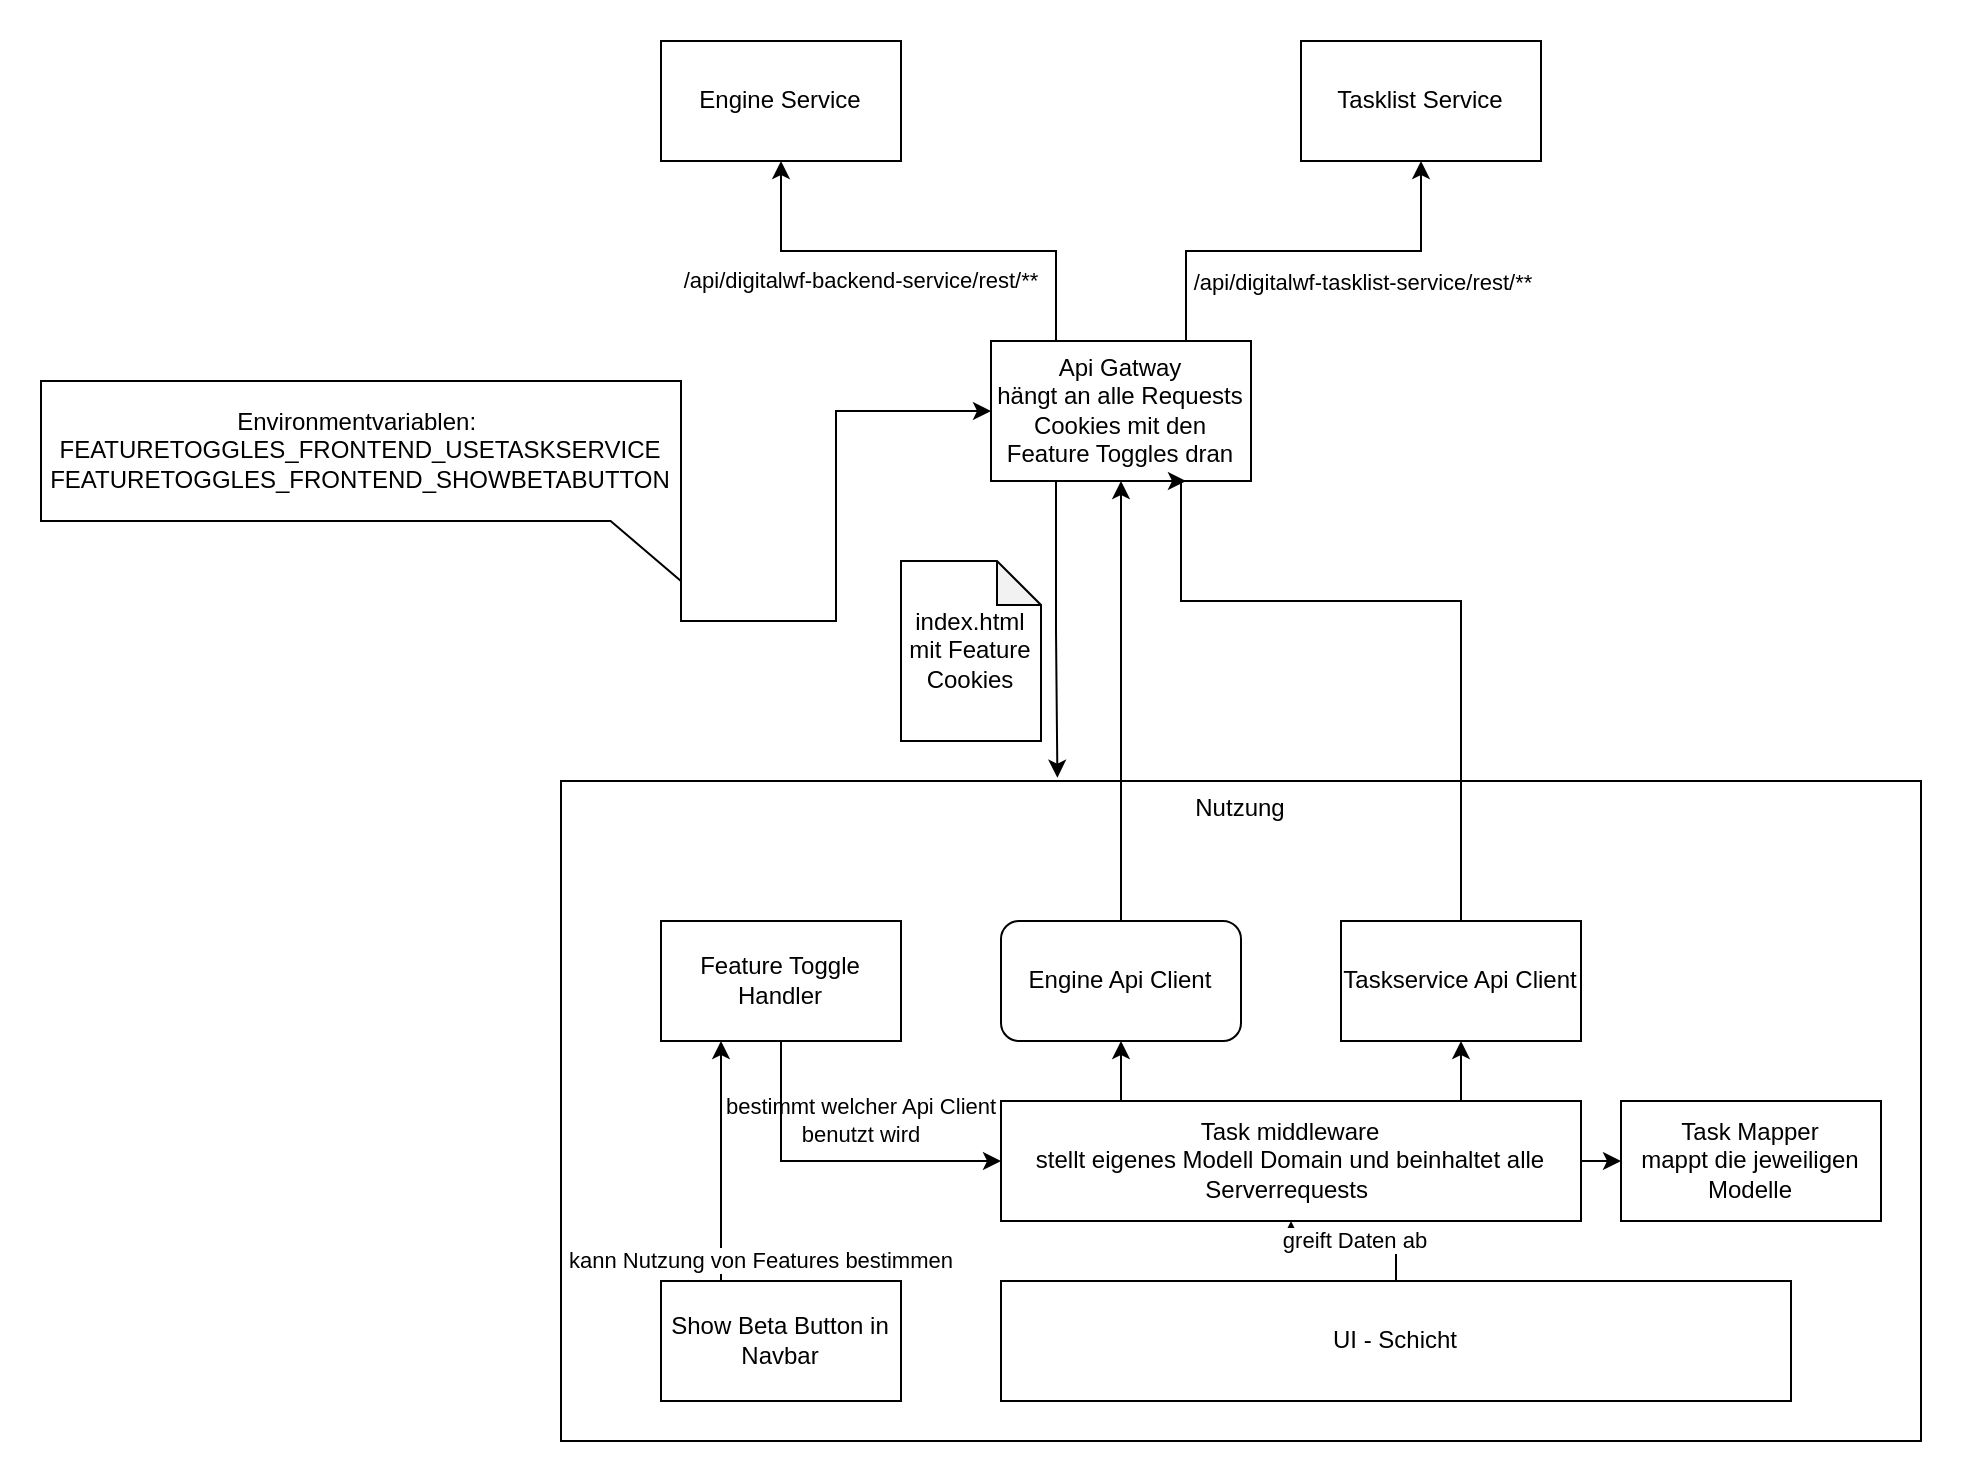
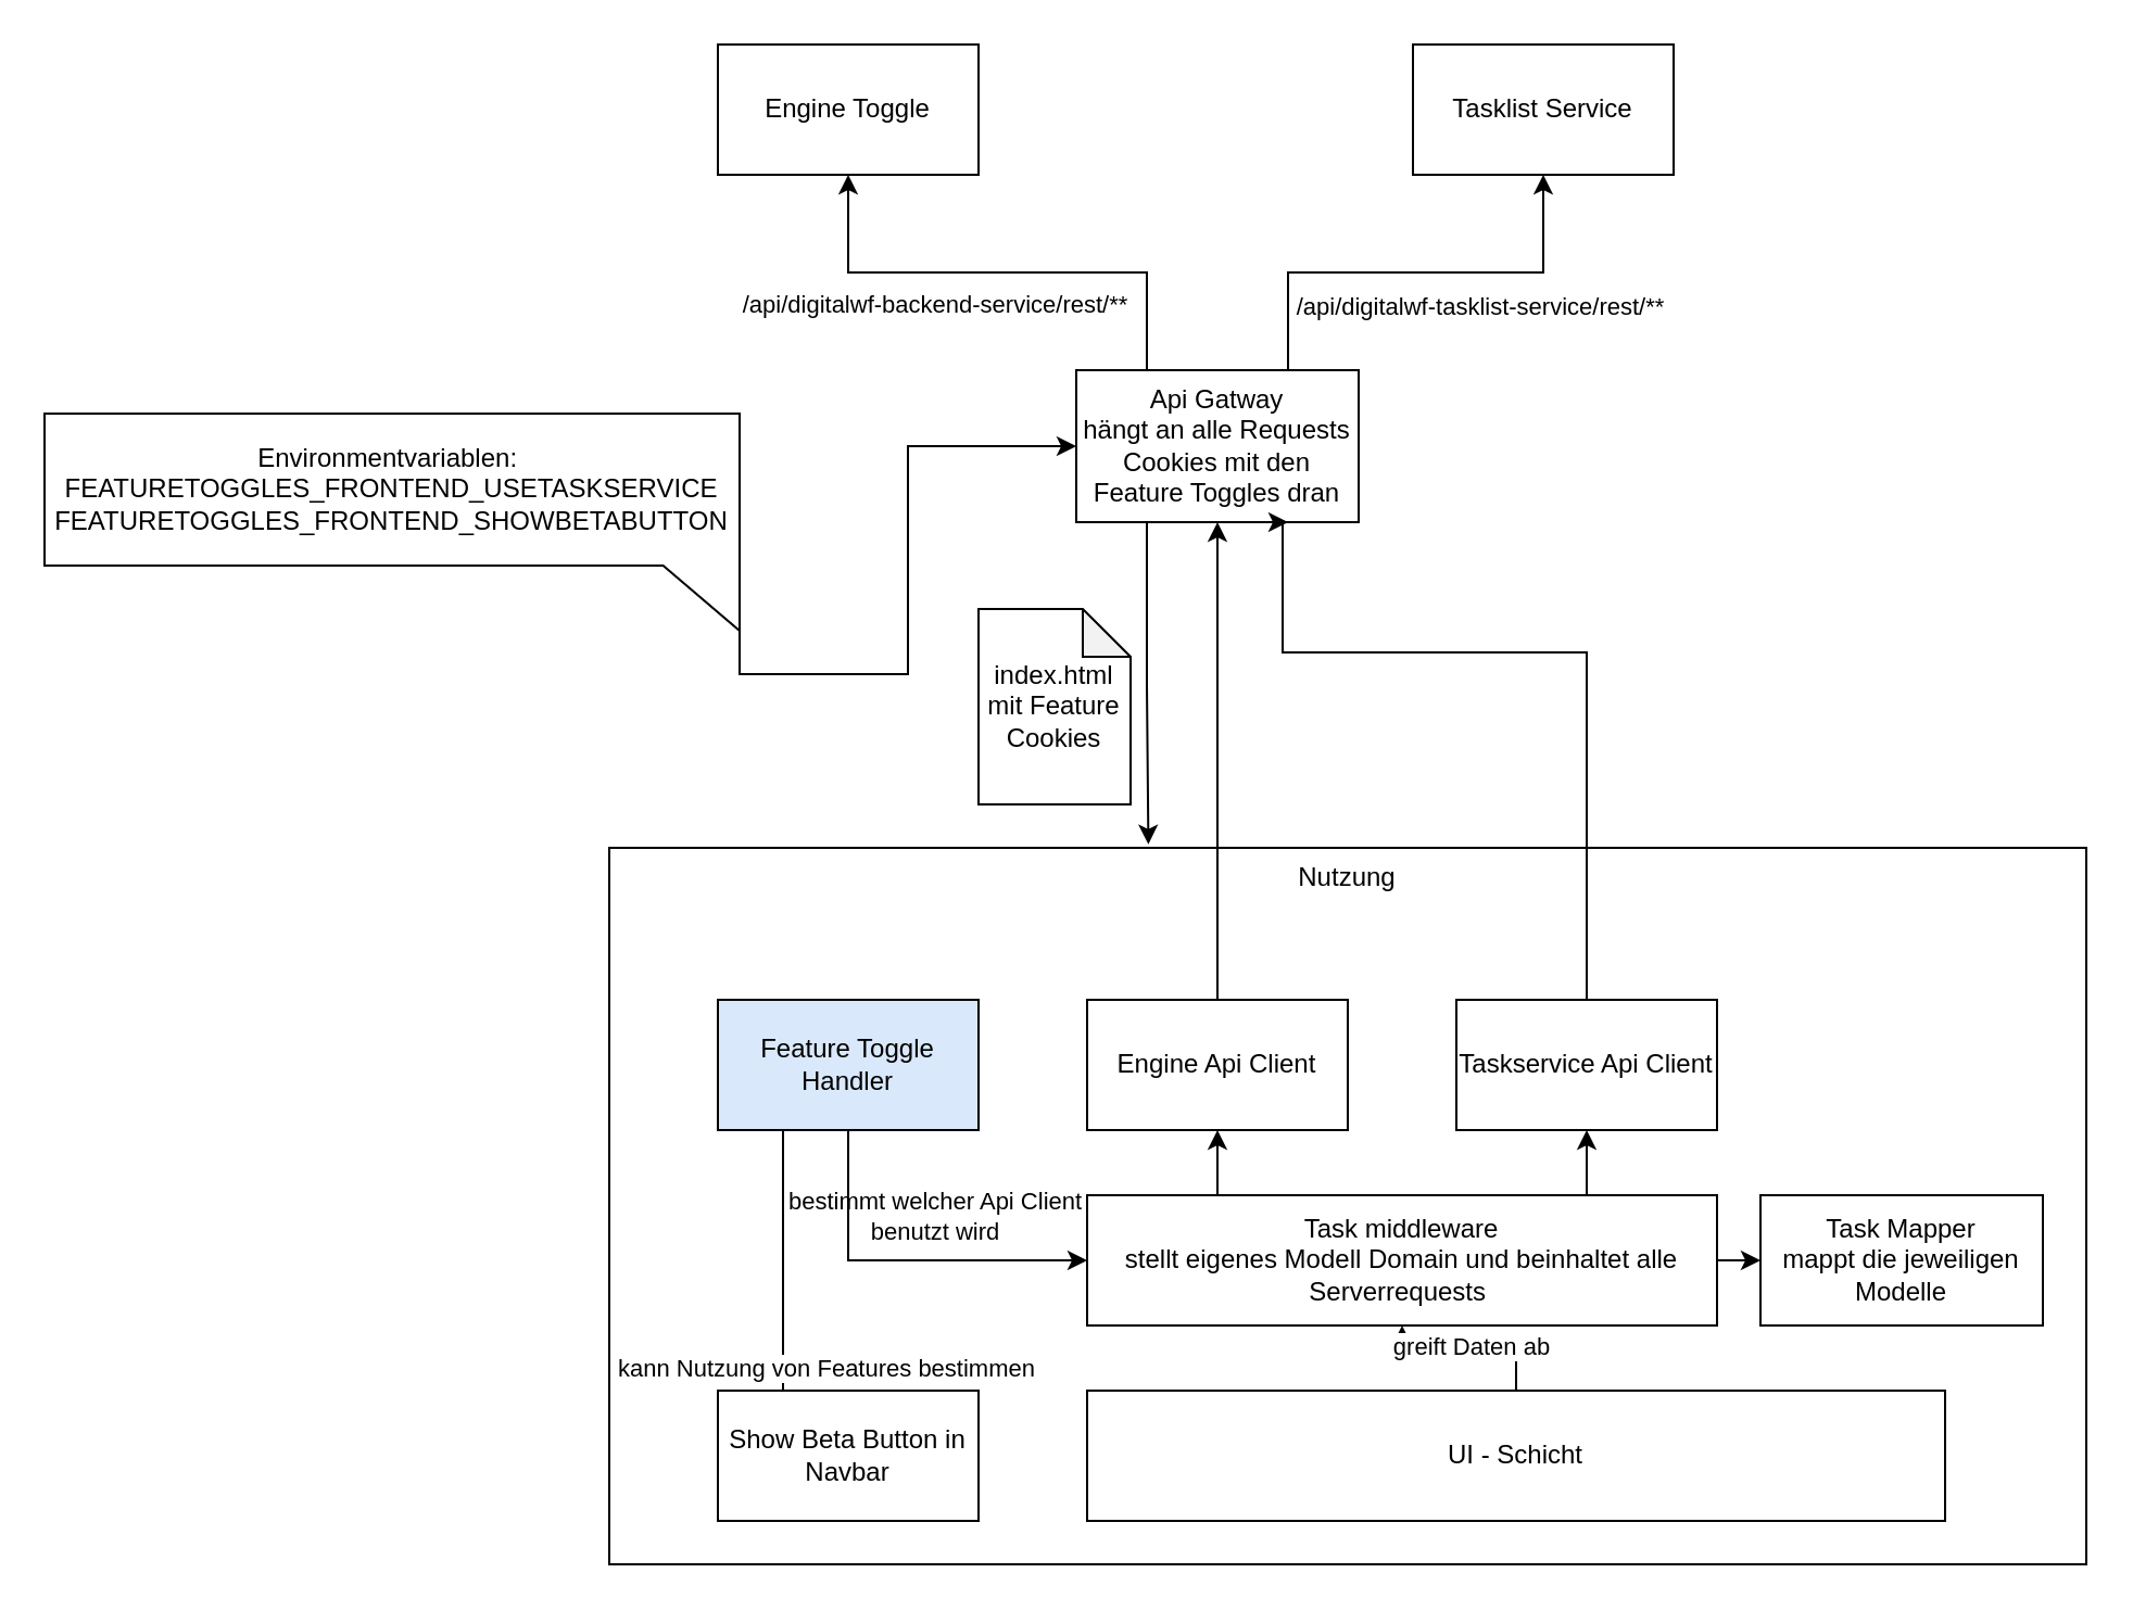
  <mxCell id="0" />
  <mxCell id="1" parent="0" />
  <mxCell id="2" value="/api/digitalwf-backend-service/rest/**" style="edgeStyle=orthogonalEdgeStyle;rounded=0;orthogonalLoop=1;jettySize=auto;html=1;exitX=0.25;exitY=0;exitDx=0;exitDy=0;entryX=0.5;entryY=1;entryDx=0;entryDy=0;" edge="1" parent="1" source="6" target="7"><mxGeometry x="0.253" y="15" relative="1" as="geometry"><mxPoint as="offset" /></mxGeometry></mxCell>
  <mxCell id="3" style="edgeStyle=orthogonalEdgeStyle;rounded=0;orthogonalLoop=1;jettySize=auto;html=1;exitX=0.75;exitY=0;exitDx=0;exitDy=0;entryX=0.5;entryY=1;entryDx=0;entryDy=0;" edge="1" parent="1" source="6" target="8"><mxGeometry relative="1" as="geometry" /></mxCell>
  <mxCell id="4" value="/api/digitalwf-tasklist-service/rest/**" style="edgeLabel;html=1;align=center;verticalAlign=middle;resizable=0;points=[];" vertex="1" connectable="0" parent="3"><mxGeometry x="-0.278" y="-2" relative="1" as="geometry"><mxPoint x="58" y="13" as="offset" /></mxGeometry></mxCell>
  <mxCell id="5" style="edgeStyle=orthogonalEdgeStyle;rounded=0;orthogonalLoop=1;jettySize=auto;html=1;exitX=0.25;exitY=1;exitDx=0;exitDy=0;entryX=0.365;entryY=-0.005;entryDx=0;entryDy=0;entryPerimeter=0;" edge="1" parent="1" source="6" target="9"><mxGeometry relative="1" as="geometry"><mxPoint x="530" y="389" as="targetPoint" /></mxGeometry></mxCell>
  <mxCell id="6" value="Api Gatway&lt;br&gt;hängt an alle Requests Cookies mit den Feature Toggles dran" style="rounded=0;whiteSpace=wrap;html=1;" vertex="1" parent="1"><mxGeometry x="495" y="170" width="130" height="70" as="geometry" /></mxCell>
- <mxCell id="7" value="Engine Service" style="rounded=0;whiteSpace=wrap;html=1;" vertex="1" parent="1"><mxGeometry x="330" y="20" width="120" height="60" as="geometry" /></mxCell>
+ <mxCell id="7" value="Engine Toggle" style="rounded=0;whiteSpace=wrap;html=1;" vertex="1" parent="1"><mxGeometry x="330" y="20" width="120" height="60" as="geometry" /></mxCell>
  <mxCell id="8" value="Tasklist Service" style="rounded=0;whiteSpace=wrap;html=1;" vertex="1" parent="1"><mxGeometry x="650" y="20" width="120" height="60" as="geometry" /></mxCell>
  <mxCell id="9" value="Nutzung" style="rounded=0;whiteSpace=wrap;html=1;verticalAlign=top;" vertex="1" parent="1"><mxGeometry x="280" y="390" width="680" height="330" as="geometry" /></mxCell>
  <mxCell id="10" style="edgeStyle=orthogonalEdgeStyle;rounded=0;orthogonalLoop=1;jettySize=auto;html=1;exitX=0;exitY=0;exitDx=320;exitDy=100;exitPerimeter=0;entryX=0;entryY=0.5;entryDx=0;entryDy=0;" edge="1" parent="1" source="11" target="6"><mxGeometry relative="1" as="geometry"><Array as="points" /></mxGeometry></mxCell>
  <mxCell id="11" value="Environmentvariablen:&amp;nbsp;&lt;br&gt;FEATURETOGGLES_FRONTEND_USETASKSERVICE&lt;br&gt;FEATURETOGGLES_FRONTEND_SHOWBETABUTTON" style="shape=callout;whiteSpace=wrap;html=1;perimeter=calloutPerimeter;base=130;size=30;position=0.89;position2=1;" vertex="1" parent="1"><mxGeometry x="20" y="190" width="320" height="100" as="geometry" /></mxCell>
  <mxCell id="12" value="index.html&lt;br&gt;mit Feature Cookies&lt;br&gt;" style="shape=note;whiteSpace=wrap;html=1;backgroundOutline=1;darkOpacity=0.05;size=22;" vertex="1" parent="1"><mxGeometry x="450" y="280" width="70" height="90" as="geometry" /></mxCell>
  <mxCell id="13" style="edgeStyle=orthogonalEdgeStyle;rounded=0;jumpSize=6;orthogonalLoop=1;jettySize=auto;html=1;exitX=0.5;exitY=0;exitDx=0;exitDy=0;entryX=0.5;entryY=1;entryDx=0;entryDy=0;startSize=6;endSize=6;" edge="1" parent="1" source="14" target="6"><mxGeometry relative="1" as="geometry" /></mxCell>
- <mxCell id="14" value="Engine Api Client" style="whiteSpace=wrap;html=1;rounded=1;" vertex="1" parent="1"><mxGeometry x="500" y="460" width="120" height="60" as="geometry" /></mxCell>
+ <mxCell id="14" value="Engine Api Client" style="rounded=0;whiteSpace=wrap;html=1;" vertex="1" parent="1"><mxGeometry x="500" y="460" width="120" height="60" as="geometry" /></mxCell>
  <mxCell id="15" style="edgeStyle=orthogonalEdgeStyle;rounded=0;jumpSize=6;orthogonalLoop=1;jettySize=auto;html=1;exitX=0.5;exitY=0;exitDx=0;exitDy=0;entryX=0.75;entryY=1;entryDx=0;entryDy=0;startSize=6;endSize=6;" edge="1" parent="1" source="16" target="6"><mxGeometry relative="1" as="geometry"><Array as="points"><mxPoint x="730" y="300" /><mxPoint x="590" y="300" /></Array></mxGeometry></mxCell>
  <mxCell id="16" value="Taskservice Api Client" style="rounded=0;whiteSpace=wrap;html=1;" vertex="1" parent="1"><mxGeometry x="670" y="460" width="120" height="60" as="geometry" /></mxCell>
  <mxCell id="17" value="bestimmt welcher Api Client &lt;br&gt;benutzt wird" style="edgeStyle=orthogonalEdgeStyle;rounded=0;orthogonalLoop=1;jettySize=auto;html=1;exitX=0.5;exitY=1;exitDx=0;exitDy=0;entryX=0;entryY=0.5;entryDx=0;entryDy=0;labelBackgroundColor=none;" edge="1" parent="1" source="18" target="22"><mxGeometry x="0.176" y="20" relative="1" as="geometry"><mxPoint as="offset" /></mxGeometry></mxCell>
- <mxCell id="18" value="Feature Toggle Handler" style="rounded=0;whiteSpace=wrap;html=1;" vertex="1" parent="1"><mxGeometry x="330" y="460" width="120" height="60" as="geometry" /></mxCell>
+ <mxCell id="18" value="Feature Toggle Handler" style="rounded=0;whiteSpace=wrap;html=1;fillColor=#dae8fc;" vertex="1" parent="1"><mxGeometry x="330" y="460" width="120" height="60" as="geometry" /></mxCell>
  <mxCell id="19" style="edgeStyle=orthogonalEdgeStyle;rounded=0;orthogonalLoop=1;jettySize=auto;html=1;exitX=0.25;exitY=0;exitDx=0;exitDy=0;entryX=0.5;entryY=1;entryDx=0;entryDy=0;" edge="1" parent="1" source="22" target="14"><mxGeometry relative="1" as="geometry" /></mxCell>
  <mxCell id="20" style="edgeStyle=orthogonalEdgeStyle;rounded=0;orthogonalLoop=1;jettySize=auto;html=1;exitX=0.75;exitY=0;exitDx=0;exitDy=0;entryX=0.5;entryY=1;entryDx=0;entryDy=0;" edge="1" parent="1" source="22" target="16"><mxGeometry relative="1" as="geometry" /></mxCell>
  <mxCell id="21" style="edgeStyle=orthogonalEdgeStyle;rounded=0;jumpSize=6;orthogonalLoop=1;jettySize=auto;html=1;exitX=1;exitY=0.5;exitDx=0;exitDy=0;entryX=0;entryY=0.5;entryDx=0;entryDy=0;startSize=6;endSize=6;" edge="1" parent="1" source="22" target="25"><mxGeometry relative="1" as="geometry" /></mxCell>
  <mxCell id="22" value="Task middleware&lt;br&gt;stellt eigenes Modell Domain und beinhaltet alle Serverrequests&amp;nbsp;" style="rounded=0;whiteSpace=wrap;html=1;" vertex="1" parent="1"><mxGeometry x="500" y="550" width="290" height="60" as="geometry" /></mxCell>
  <mxCell id="23" value="greift Daten ab" style="edgeStyle=orthogonalEdgeStyle;rounded=0;orthogonalLoop=1;jettySize=auto;html=1;exitX=0.5;exitY=0;exitDx=0;exitDy=0;entryX=0.5;entryY=1;entryDx=0;entryDy=0;" edge="1" parent="1" source="24" target="22"><mxGeometry relative="1" as="geometry" /></mxCell>
  <mxCell id="24" value="UI - Schicht" style="rounded=0;whiteSpace=wrap;html=1;" vertex="1" parent="1"><mxGeometry x="500" y="640" width="395" height="60" as="geometry" /></mxCell>
  <mxCell id="25" value="Task Mapper&lt;br&gt;mappt die jeweiligen Modelle" style="rounded=0;whiteSpace=wrap;html=1;" vertex="1" parent="1"><mxGeometry x="810" y="550" width="130" height="60" as="geometry" /></mxCell>
- <mxCell id="26" value="kann Nutzung von Features bestimmen" style="edgeStyle=orthogonalEdgeStyle;rounded=0;jumpSize=6;orthogonalLoop=1;jettySize=auto;html=1;exitX=0.25;exitY=0;exitDx=0;exitDy=0;entryX=0.25;entryY=1;entryDx=0;entryDy=0;startSize=6;endSize=6;" edge="1" parent="1" source="27" target="18"><mxGeometry x="-0.833" y="-20" relative="1" as="geometry"><mxPoint as="offset" /></mxGeometry></mxCell>
+ <mxCell id="26" value="kann Nutzung von Features bestimmen" style="edgeStyle=orthogonalEdgeStyle;rounded=0;jumpSize=6;orthogonalLoop=1;jettySize=auto;html=1;exitX=0.25;exitY=0;exitDx=0;exitDy=0;entryX=0.25;entryY=1;entryDx=0;entryDy=0;startSize=6;endSize=6;endArrow=none;" edge="1" parent="1" source="27" target="18"><mxGeometry x="-0.833" y="-20" relative="1" as="geometry"><mxPoint as="offset" /></mxGeometry></mxCell>
  <mxCell id="27" value="Show Beta Button in Navbar" style="rounded=0;whiteSpace=wrap;html=1;" vertex="1" parent="1"><mxGeometry x="330" y="640" width="120" height="60" as="geometry" /></mxCell>
